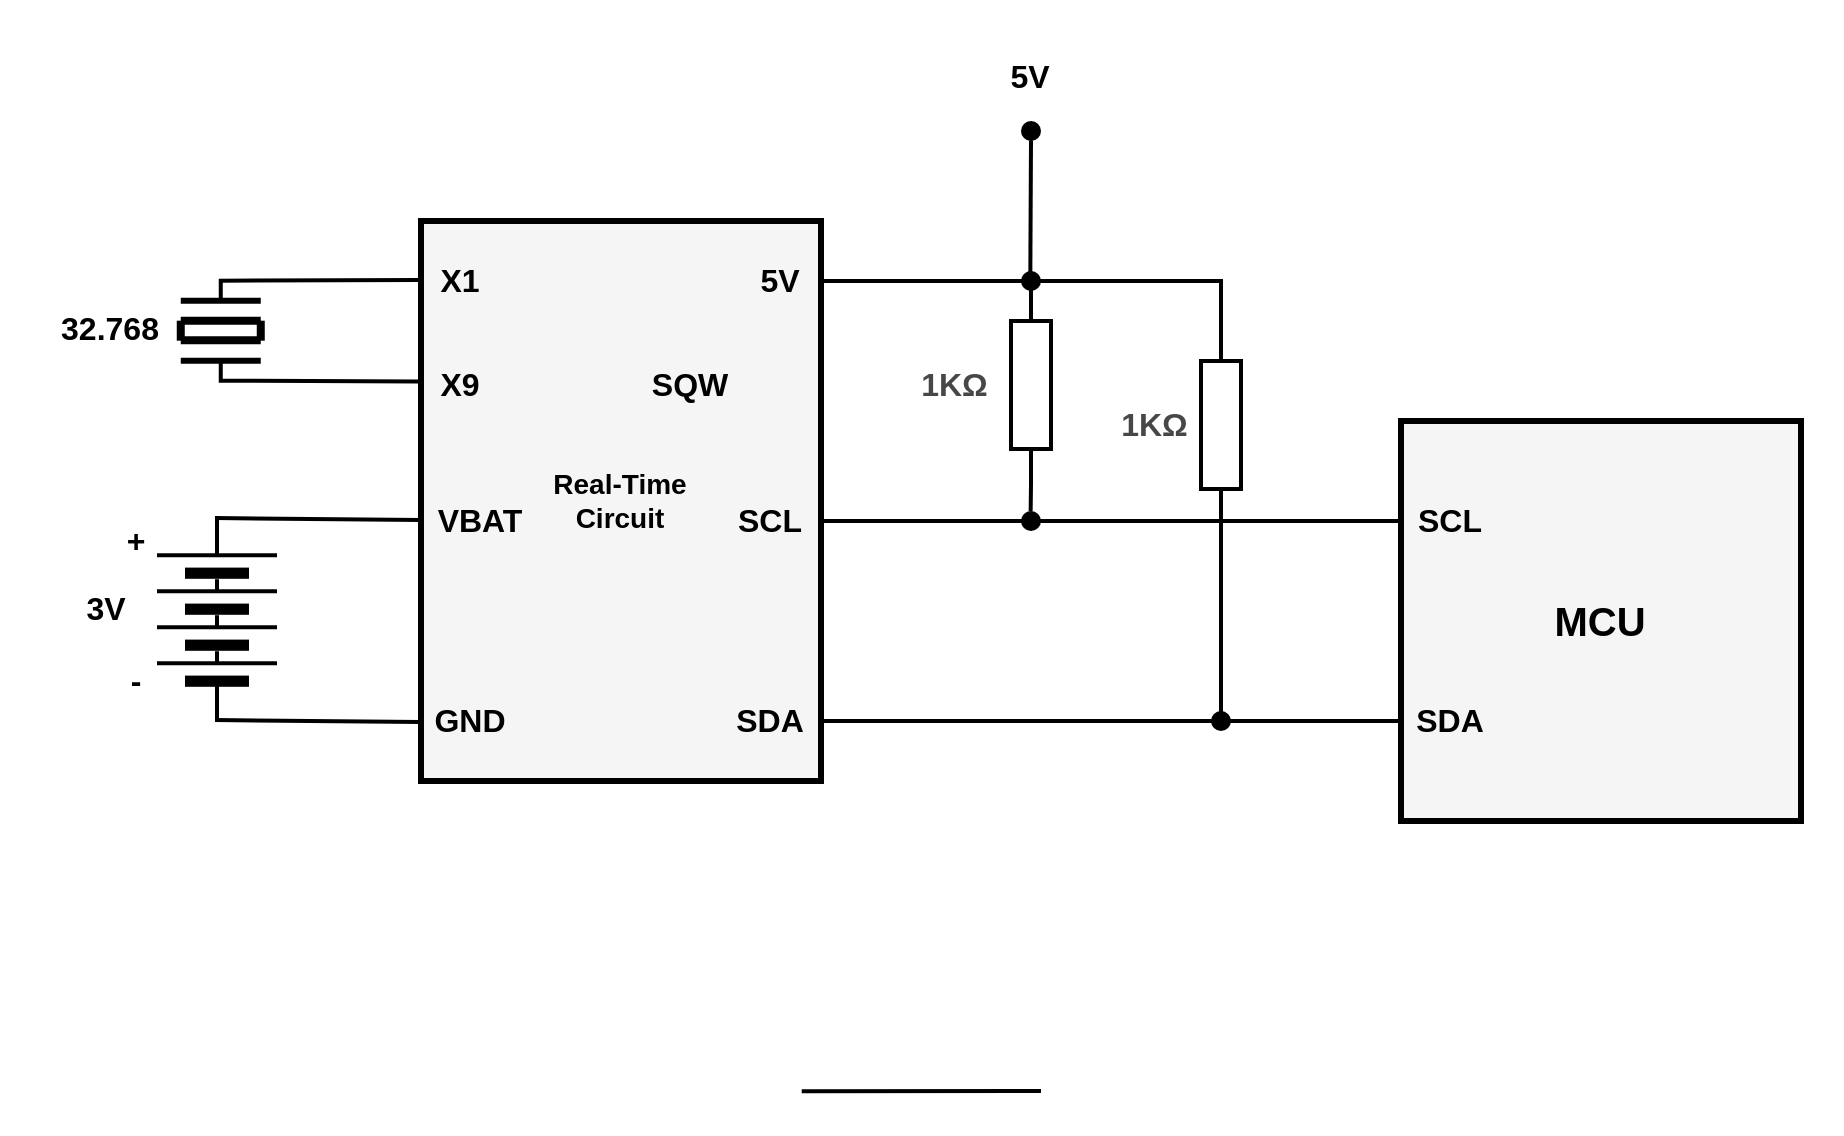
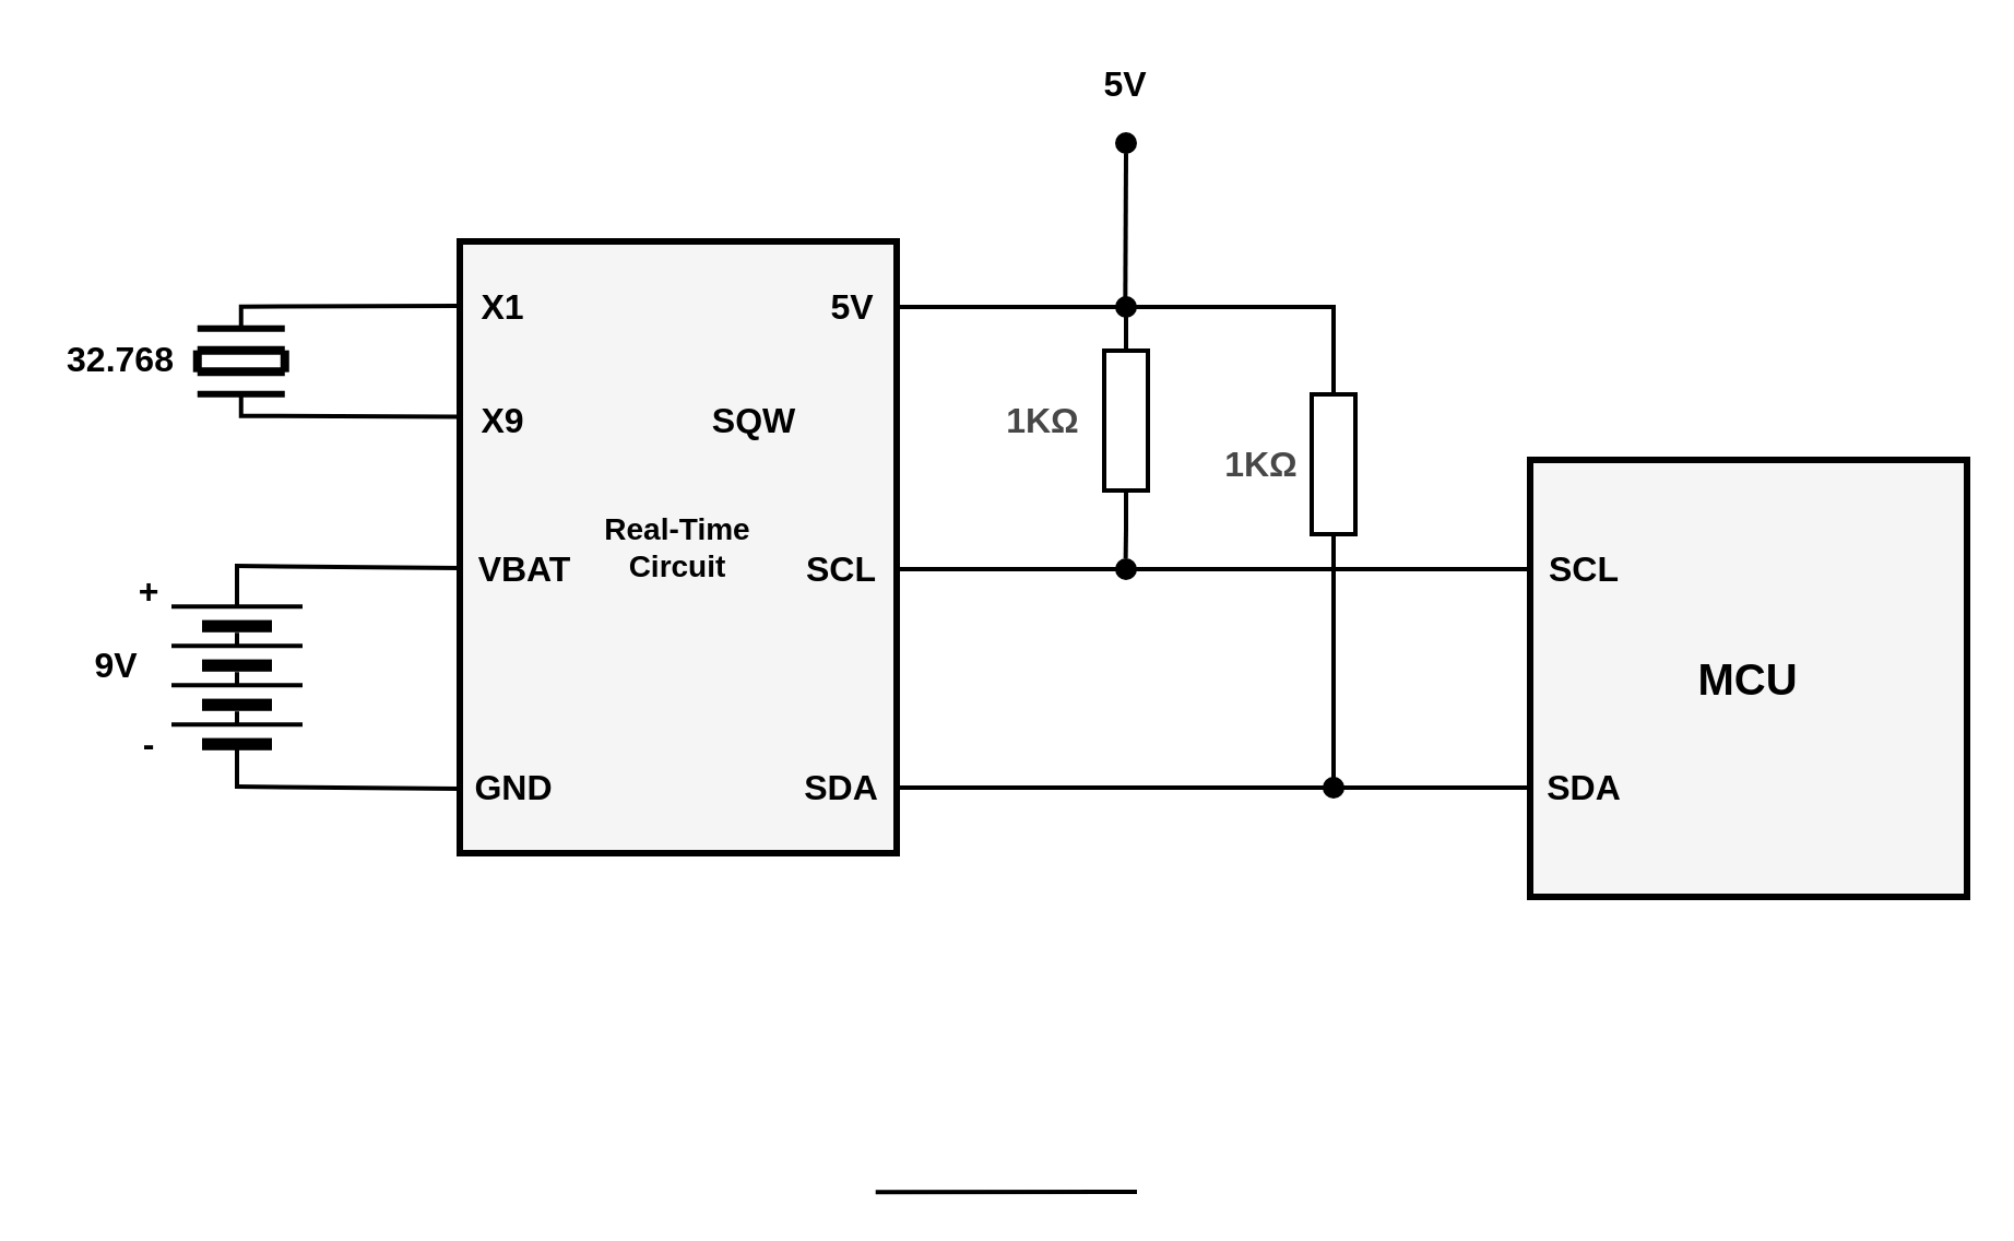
  <mxCell id="0" />
  <mxCell id="1" parent="0" />
  <mxCell id="2" value="" style="rounded=0;whiteSpace=wrap;html=1;strokeWidth=3;fillColor=#f5f5f5;fontColor=#333333;strokeColor=#000000;" parent="1" vertex="1"><mxGeometry x="210" y="110" width="200" height="280" as="geometry" /></mxCell>
  <mxCell id="3" value="" style="endArrow=none;html=1;rounded=0;strokeWidth=3;" parent="1" edge="1"><mxGeometry width="50" height="50" relative="1" as="geometry"><mxPoint x="89.88" y="149.84" as="sourcePoint" /><mxPoint x="129.88" y="149.84" as="targetPoint" /></mxGeometry></mxCell>
  <mxCell id="4" value="" style="endArrow=none;html=1;rounded=0;strokeWidth=4;" parent="1" edge="1"><mxGeometry width="50" height="50" relative="1" as="geometry"><mxPoint x="89.88" y="159.84" as="sourcePoint" /><mxPoint x="129.88" y="159.84" as="targetPoint" /></mxGeometry></mxCell>
  <mxCell id="5" value="" style="endArrow=none;html=1;rounded=0;strokeWidth=4;" parent="1" edge="1"><mxGeometry width="50" height="50" relative="1" as="geometry"><mxPoint x="89.88" y="169.67" as="sourcePoint" /><mxPoint x="129.88" y="169.67" as="targetPoint" /></mxGeometry></mxCell>
  <mxCell id="6" value="" style="endArrow=none;html=1;rounded=0;strokeWidth=4;" parent="1" edge="1"><mxGeometry width="50" height="50" relative="1" as="geometry"><mxPoint x="129.88" y="169.84" as="sourcePoint" /><mxPoint x="129.88" y="159.84" as="targetPoint" /></mxGeometry></mxCell>
  <mxCell id="7" value="" style="endArrow=none;html=1;rounded=0;strokeWidth=4;" parent="1" edge="1"><mxGeometry width="50" height="50" relative="1" as="geometry"><mxPoint x="89.88" y="169.84" as="sourcePoint" /><mxPoint x="89.88" y="159.84" as="targetPoint" /></mxGeometry></mxCell>
  <mxCell id="8" value="" style="endArrow=none;html=1;rounded=0;strokeWidth=3;" parent="1" edge="1"><mxGeometry width="50" height="50" relative="1" as="geometry"><mxPoint x="89.88" y="179.84" as="sourcePoint" /><mxPoint x="129.88" y="179.84" as="targetPoint" /></mxGeometry></mxCell>
  <mxCell id="9" value="" style="endArrow=none;html=1;rounded=0;strokeWidth=2;entryX=0.001;entryY=0.191;entryDx=0;entryDy=0;entryPerimeter=0;" parent="1" edge="1"><mxGeometry width="50" height="50" relative="1" as="geometry"><mxPoint x="109.88" y="149.84" as="sourcePoint" /><mxPoint x="210" y="139.5" as="targetPoint" /><Array as="points"><mxPoint x="109.88" y="139.84" /></Array></mxGeometry></mxCell>
  <mxCell id="10" value="" style="endArrow=none;html=1;rounded=0;entryX=-0.01;entryY=0.386;entryDx=0;entryDy=0;strokeWidth=2;entryPerimeter=0;" parent="1" edge="1"><mxGeometry width="50" height="50" relative="1" as="geometry"><mxPoint x="109.88" y="179.84" as="sourcePoint" /><mxPoint x="208.68" y="190.2" as="targetPoint" /><Array as="points"><mxPoint x="109.88" y="189.84" /></Array></mxGeometry></mxCell>
  <mxCell id="11" value="&lt;font style=&quot;font-size: 16px;&quot;&gt;&lt;b&gt;X1&lt;/b&gt;&lt;/font&gt;" style="text;html=1;align=center;verticalAlign=middle;whiteSpace=wrap;rounded=0;" parent="1" vertex="1"><mxGeometry x="210" y="130" width="40" height="20" as="geometry" /></mxCell>
  <mxCell id="12" value="&lt;font style=&quot;font-size: 16px;&quot;&gt;&lt;b&gt;X9&lt;/b&gt;&lt;/font&gt;" style="text;html=1;align=center;verticalAlign=middle;whiteSpace=wrap;rounded=0;" parent="1" vertex="1"><mxGeometry x="210" y="182" width="40" height="20" as="geometry" /></mxCell>
  <mxCell id="13" value="" style="pointerEvents=1;verticalLabelPosition=bottom;shadow=0;dashed=0;align=center;html=1;verticalAlign=top;shape=mxgraph.electrical.miscellaneous.batteryStack;rotation=-90;strokeWidth=2;" parent="1" vertex="1"><mxGeometry x="58" y="279.5" width="100" height="60" as="geometry" /></mxCell>
  <mxCell id="14" value="" style="endArrow=none;html=1;rounded=0;entryX=0;entryY=0.5;entryDx=0;entryDy=0;strokeWidth=2;" parent="1" edge="1"><mxGeometry width="50" height="50" relative="1" as="geometry"><mxPoint x="107" y="258.5" as="sourcePoint" /><mxPoint x="210" y="259.5" as="targetPoint" /></mxGeometry></mxCell>
  <mxCell id="15" value="" style="endArrow=none;html=1;rounded=0;entryX=0;entryY=0.5;entryDx=0;entryDy=0;strokeWidth=2;" parent="1" edge="1"><mxGeometry width="50" height="50" relative="1" as="geometry"><mxPoint x="107" y="359.5" as="sourcePoint" /><mxPoint x="210" y="360.5" as="targetPoint" /></mxGeometry></mxCell>
  <mxCell id="16" value="&lt;font style=&quot;font-size: 16px;&quot;&gt;&lt;b&gt;-&lt;/b&gt;&lt;/font&gt;" style="text;html=1;align=center;verticalAlign=middle;whiteSpace=wrap;rounded=0;" parent="1" vertex="1"><mxGeometry x="58" y="329.5" width="20" height="20" as="geometry" /></mxCell>
  <mxCell id="17" value="&lt;span style=&quot;font-size: 16px;&quot;&gt;&lt;b&gt;+&lt;/b&gt;&lt;/span&gt;" style="text;html=1;align=center;verticalAlign=middle;whiteSpace=wrap;rounded=0;" parent="1" vertex="1"><mxGeometry x="58" y="259.5" width="20" height="20" as="geometry" /></mxCell>
- <mxCell id="18" value="&lt;span style=&quot;font-size: 16px;&quot;&gt;&lt;b&gt;3V&lt;/b&gt;&lt;/span&gt;" style="text;html=1;align=center;verticalAlign=middle;whiteSpace=wrap;rounded=0;" parent="1" vertex="1"><mxGeometry x="28" y="285.5" width="50" height="36" as="geometry" /></mxCell>
+ <mxCell id="18" value="&lt;span style=&quot;font-size: 16px;&quot;&gt;&lt;b&gt;9V&lt;/b&gt;&lt;/span&gt;" style="text;html=1;align=center;verticalAlign=middle;whiteSpace=wrap;rounded=0;" parent="1" vertex="1"><mxGeometry x="28" y="285.5" width="50" height="36" as="geometry" /></mxCell>
  <mxCell id="19" value="" style="endArrow=none;html=1;rounded=0;exitX=1.003;exitY=0.885;exitDx=0;exitDy=0;exitPerimeter=0;strokeWidth=2;" parent="1" edge="1"><mxGeometry width="50" height="50" relative="1" as="geometry"><mxPoint x="400.36" y="545.1" as="sourcePoint" /><mxPoint x="520" y="545" as="targetPoint" /></mxGeometry></mxCell>
  <mxCell id="20" value="" style="endArrow=none;html=1;rounded=0;exitX=1;exitY=0.5;exitDx=0;exitDy=0;strokeWidth=2;" parent="1" source="24" edge="1"><mxGeometry width="50" height="50" relative="1" as="geometry"><mxPoint x="450" y="255" as="sourcePoint" /><mxPoint x="530" y="260" as="targetPoint" /></mxGeometry></mxCell>
  <mxCell id="21" value="&lt;font style=&quot;font-size: 16px;&quot;&gt;&lt;b&gt;VBAT&lt;/b&gt;&lt;/font&gt;" style="text;html=1;align=center;verticalAlign=middle;whiteSpace=wrap;rounded=0;" parent="1" vertex="1"><mxGeometry x="210" y="250" width="60" height="20" as="geometry" /></mxCell>
  <mxCell id="22" value="&lt;font style=&quot;font-size: 16px;&quot;&gt;&lt;b&gt;GND&lt;/b&gt;&lt;/font&gt;" style="text;html=1;align=center;verticalAlign=middle;whiteSpace=wrap;rounded=0;" parent="1" vertex="1"><mxGeometry x="210" y="350" width="50" height="20" as="geometry" /></mxCell>
  <mxCell id="23" value="&lt;font style=&quot;font-size: 16px;&quot;&gt;&lt;b&gt;SDA&lt;/b&gt;&lt;/font&gt;" style="text;html=1;align=center;verticalAlign=middle;whiteSpace=wrap;rounded=0;" parent="1" vertex="1"><mxGeometry x="360" y="350" width="50" height="20" as="geometry" /></mxCell>
  <mxCell id="24" value="&lt;font style=&quot;font-size: 16px;&quot;&gt;&lt;b&gt;SCL&lt;/b&gt;&lt;/font&gt;" style="text;html=1;align=center;verticalAlign=middle;whiteSpace=wrap;rounded=0;" parent="1" vertex="1"><mxGeometry x="360" y="250" width="50" height="20" as="geometry" /></mxCell>
  <mxCell id="25" value="" style="verticalLabelPosition=bottom;shadow=0;dashed=0;align=center;html=1;verticalAlign=top;shape=mxgraph.electrical.logic_gates.inverting_contact;strokeWidth=2;fillColor=#000000;" parent="1" vertex="1"><mxGeometry x="510" y="60" width="10" height="10" as="geometry" /></mxCell>
  <mxCell id="26" value="" style="endArrow=none;html=1;rounded=0;entryX=0.5;entryY=0.96;entryDx=0;entryDy=0;entryPerimeter=0;strokeWidth=2;exitX=0.467;exitY=0.067;exitDx=0;exitDy=0;exitPerimeter=0;" parent="1" source="40" target="25" edge="1"><mxGeometry width="50" height="50" relative="1" as="geometry"><mxPoint x="515" y="130" as="sourcePoint" /><mxPoint x="505" y="100" as="targetPoint" /></mxGeometry></mxCell>
  <mxCell id="27" value="" style="pointerEvents=1;verticalLabelPosition=bottom;shadow=0;dashed=0;align=center;html=1;verticalAlign=top;shape=mxgraph.electrical.resistors.resistor_1;rotation=90;strokeWidth=2;" parent="1" vertex="1"><mxGeometry x="465" y="182" width="100" height="20" as="geometry" /></mxCell>
  <mxCell id="28" value="" style="verticalLabelPosition=bottom;shadow=0;dashed=0;align=center;html=1;verticalAlign=top;shape=mxgraph.electrical.logic_gates.inverting_contact;strokeWidth=2;fillColor=#000000;" parent="1" vertex="1"><mxGeometry x="510" y="255" width="10" height="10" as="geometry" /></mxCell>
  <mxCell id="29" value="" style="endArrow=none;html=1;rounded=0;exitX=0.482;exitY=0.011;exitDx=0;exitDy=0;exitPerimeter=0;entryX=1;entryY=0.5;entryDx=0;entryDy=0;entryPerimeter=0;strokeWidth=2;" parent="1" source="28" target="27" edge="1"><mxGeometry width="50" height="50" relative="1" as="geometry"><mxPoint x="518" y="238" as="sourcePoint" /><mxPoint x="568" y="188" as="targetPoint" /></mxGeometry></mxCell>
  <mxCell id="30" value="" style="endArrow=none;html=1;rounded=0;exitX=1;exitY=0.5;exitDx=0;exitDy=0;strokeWidth=2;" parent="1" source="23" edge="1"><mxGeometry width="50" height="50" relative="1" as="geometry"><mxPoint x="450" y="350" as="sourcePoint" /><mxPoint x="610" y="240" as="targetPoint" /><Array as="points"><mxPoint x="610" y="360" /></Array></mxGeometry></mxCell>
  <mxCell id="31" value="" style="pointerEvents=1;verticalLabelPosition=bottom;shadow=0;dashed=0;align=center;html=1;verticalAlign=top;shape=mxgraph.electrical.resistors.resistor_1;rotation=90;strokeWidth=2;" parent="1" vertex="1"><mxGeometry x="560" y="202" width="100" height="20" as="geometry" /></mxCell>
  <mxCell id="32" value="" style="verticalLabelPosition=bottom;shadow=0;dashed=0;align=center;html=1;verticalAlign=top;shape=mxgraph.electrical.logic_gates.inverting_contact;strokeWidth=2;fillColor=#000000;" parent="1" vertex="1"><mxGeometry x="605" y="355" width="10" height="10" as="geometry" /></mxCell>
  <mxCell id="33" value="" style="endArrow=none;html=1;rounded=0;exitX=0.9;exitY=0.5;exitDx=0;exitDy=0;exitPerimeter=0;strokeWidth=2;" parent="1" source="32" edge="1"><mxGeometry width="50" height="50" relative="1" as="geometry"><mxPoint x="600" y="310" as="sourcePoint" /><mxPoint x="700" y="360" as="targetPoint" /></mxGeometry></mxCell>
  <mxCell id="34" value="" style="endArrow=none;html=1;rounded=0;strokeWidth=2;" parent="1" edge="1"><mxGeometry width="50" height="50" relative="1" as="geometry"><mxPoint x="530" y="260" as="sourcePoint" /><mxPoint x="700" y="260" as="targetPoint" /></mxGeometry></mxCell>
  <mxCell id="35" value="&lt;span style=&quot;font-size: 16px;&quot;&gt;&lt;b&gt;5V&lt;/b&gt;&lt;/span&gt;" style="text;html=1;align=center;verticalAlign=middle;whiteSpace=wrap;rounded=0;" parent="1" vertex="1"><mxGeometry x="490" y="20" width="50" height="36" as="geometry" /></mxCell>
  <mxCell id="36" value="&lt;span style=&quot;font-size: 16px;&quot;&gt;&lt;b&gt;5V&lt;/b&gt;&lt;/span&gt;" style="text;html=1;align=center;verticalAlign=middle;whiteSpace=wrap;rounded=0;" parent="1" vertex="1"><mxGeometry x="370" y="130" width="40" height="20" as="geometry" /></mxCell>
  <mxCell id="37" value="&lt;b style=&quot;font-size: 16px;&quot;&gt;SQW&lt;/b&gt;" style="text;html=1;align=center;verticalAlign=middle;whiteSpace=wrap;rounded=0;" parent="1" vertex="1"><mxGeometry x="320" y="182" width="50" height="20" as="geometry" /></mxCell>
  <mxCell id="38" value="" style="endArrow=none;html=1;rounded=0;exitX=1;exitY=0.5;exitDx=0;exitDy=0;strokeWidth=2;" parent="1" source="36" edge="1"><mxGeometry width="50" height="50" relative="1" as="geometry"><mxPoint x="450" y="190" as="sourcePoint" /><mxPoint x="520" y="140" as="targetPoint" /></mxGeometry></mxCell>
  <mxCell id="39" value="" style="endArrow=none;html=1;rounded=0;entryX=0.5;entryY=0.96;entryDx=0;entryDy=0;entryPerimeter=0;strokeWidth=2;exitX=0;exitY=0.5;exitDx=0;exitDy=0;exitPerimeter=0;" parent="1" source="27" target="40" edge="1"><mxGeometry width="50" height="50" relative="1" as="geometry"><mxPoint x="515" y="142" as="sourcePoint" /><mxPoint x="515" y="70" as="targetPoint" /></mxGeometry></mxCell>
  <mxCell id="40" value="" style="verticalLabelPosition=bottom;shadow=0;dashed=0;align=center;html=1;verticalAlign=top;shape=mxgraph.electrical.logic_gates.inverting_contact;strokeWidth=2;fillColor=#000000;" parent="1" vertex="1"><mxGeometry x="510" y="135" width="10" height="10" as="geometry" /></mxCell>
  <mxCell id="41" value="" style="endArrow=none;html=1;rounded=0;entryX=0;entryY=0.5;entryDx=0;entryDy=0;entryPerimeter=0;exitX=0.9;exitY=0.5;exitDx=0;exitDy=0;exitPerimeter=0;strokeWidth=2;" parent="1" source="40" target="31" edge="1"><mxGeometry width="50" height="50" relative="1" as="geometry"><mxPoint x="470" y="220" as="sourcePoint" /><mxPoint x="520" y="170" as="targetPoint" /><Array as="points"><mxPoint x="610" y="140" /></Array></mxGeometry></mxCell>
  <mxCell id="42" value="&lt;span style=&quot;color: rgb(71, 71, 71); font-family: Arial, sans-serif; text-align: start; background-color: rgb(255, 255, 255);&quot;&gt;&lt;font style=&quot;font-size: 16px;&quot;&gt;&lt;b&gt;&amp;nbsp;1KΩ&lt;/b&gt;&lt;/font&gt;&lt;/span&gt;" style="text;html=1;align=center;verticalAlign=middle;whiteSpace=wrap;rounded=0;" parent="1" vertex="1"><mxGeometry x="450" y="174" width="50" height="36" as="geometry" /></mxCell>
  <mxCell id="43" value="&lt;span style=&quot;color: rgb(71, 71, 71); font-family: Arial, sans-serif; text-align: start; background-color: rgb(255, 255, 255);&quot;&gt;&lt;font style=&quot;font-size: 16px;&quot;&gt;&lt;b&gt;&amp;nbsp;1KΩ&lt;/b&gt;&lt;/font&gt;&lt;/span&gt;" style="text;html=1;align=center;verticalAlign=middle;whiteSpace=wrap;rounded=0;" parent="1" vertex="1"><mxGeometry x="550" y="194" width="50" height="36" as="geometry" /></mxCell>
  <mxCell id="44" value="&lt;span style=&quot;font-size: 16px;&quot;&gt;&lt;b&gt;32.768&lt;/b&gt;&lt;/span&gt;" style="text;html=1;align=center;verticalAlign=middle;whiteSpace=wrap;rounded=0;" parent="1" vertex="1"><mxGeometry x="20" y="145.5" width="70" height="36" as="geometry" /></mxCell>
  <mxCell id="45" value="" style="rounded=0;whiteSpace=wrap;html=1;strokeWidth=3;fillColor=#f5f5f5;fontColor=#333333;strokeColor=#000000;" parent="1" vertex="1"><mxGeometry x="700" y="210" width="200" height="200" as="geometry" /></mxCell>
  <mxCell id="46" value="&lt;font style=&quot;font-size: 16px;&quot;&gt;&lt;b&gt;SCL&lt;/b&gt;&lt;/font&gt;" style="text;html=1;align=center;verticalAlign=middle;whiteSpace=wrap;rounded=0;" parent="1" vertex="1"><mxGeometry x="700" y="250" width="50" height="20" as="geometry" /></mxCell>
  <mxCell id="47" value="&lt;font style=&quot;font-size: 16px;&quot;&gt;&lt;b&gt;SDA&lt;/b&gt;&lt;/font&gt;" style="text;html=1;align=center;verticalAlign=middle;whiteSpace=wrap;rounded=0;" parent="1" vertex="1"><mxGeometry x="700" y="350" width="50" height="20" as="geometry" /></mxCell>
  <mxCell id="48" value="&lt;font style=&quot;font-size: 20px;&quot;&gt;&lt;b&gt;MCU&lt;/b&gt;&lt;/font&gt;" style="text;html=1;align=center;verticalAlign=middle;whiteSpace=wrap;rounded=0;" parent="1" vertex="1"><mxGeometry x="700" y="210" width="200" height="200" as="geometry" /></mxCell>
  <mxCell id="49" value="&lt;font style=&quot;font-size: 14px;&quot;&gt;&lt;b style=&quot;&quot;&gt;Real-Time&lt;/b&gt;&lt;/font&gt;&lt;div&gt;&lt;font style=&quot;font-size: 14px;&quot;&gt;&lt;b style=&quot;&quot;&gt;Circuit&lt;/b&gt;&lt;/font&gt;&lt;/div&gt;" style="text;html=1;align=center;verticalAlign=middle;whiteSpace=wrap;rounded=0;" parent="1" vertex="1"><mxGeometry x="265" y="223.75" width="90" height="52.5" as="geometry" /></mxCell>
